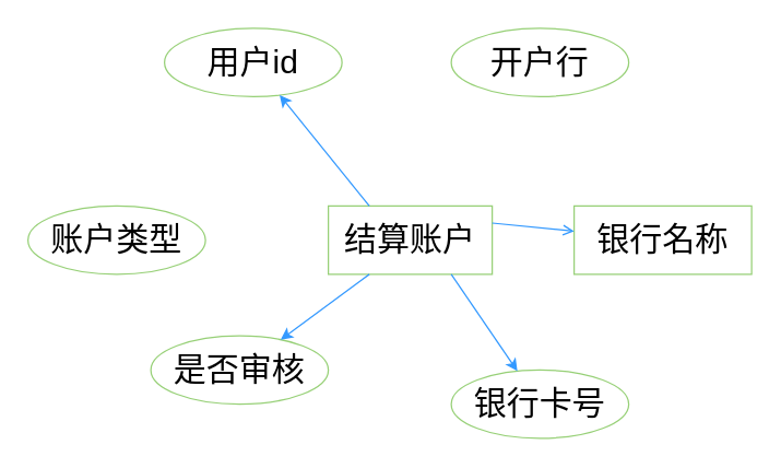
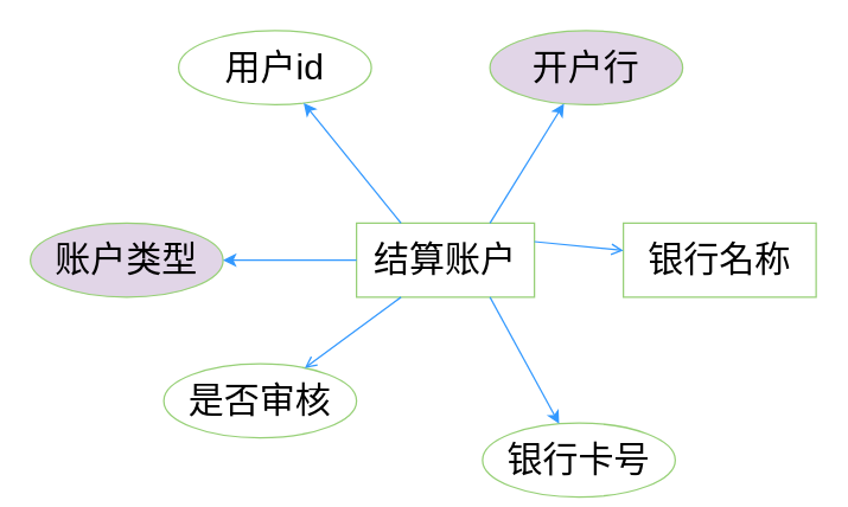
  <mxCell id="0" />
  <mxCell id="1" parent="0" />
  <mxCell id="2" value="&lt;span style=&quot;font-size: 24px;&quot;&gt;结算账户&lt;/span&gt;" style="rounded=0;whiteSpace=wrap;html=1;strokeColor=#97D077;" vertex="1" parent="1"><mxGeometry x="240" y="150" width="120" height="50" as="geometry" /></mxCell>
  <mxCell id="3" value="&lt;span style=&quot;font-size: 24px;&quot;&gt;银行名称&lt;/span&gt;" style="whiteSpace=wrap;html=1;strokeColor=#97D077;rounded=0;" vertex="1" parent="1"><mxGeometry x="420" y="150" width="130" height="50" as="geometry" /></mxCell>
- <mxCell id="4" value="&lt;span style=&quot;font-size: 24px;&quot;&gt;账户类型&lt;/span&gt;" style="ellipse;whiteSpace=wrap;html=1;strokeColor=#97D077;" vertex="1" parent="1"><mxGeometry x="20" y="150" width="130" height="50" as="geometry" /></mxCell>
+ <mxCell id="4" value="&lt;span style=&quot;font-size: 24px;&quot;&gt;账户类型&lt;/span&gt;" style="ellipse;whiteSpace=wrap;html=1;strokeColor=#97D077;fillColor=#e1d5e7;" vertex="1" parent="1"><mxGeometry x="20" y="150" width="130" height="50" as="geometry" /></mxCell>
  <mxCell id="5" value="&lt;span style=&quot;font-size: 24px;&quot;&gt;是否审核&lt;/span&gt;" style="ellipse;whiteSpace=wrap;html=1;strokeColor=#97D077;" vertex="1" parent="1"><mxGeometry x="110" y="245" width="130" height="50" as="geometry" /></mxCell>
- <mxCell id="6" value="&lt;span style=&quot;font-size: 24px;&quot;&gt;银行卡号&lt;/span&gt;" style="ellipse;whiteSpace=wrap;html=1;strokeColor=#97D077;" vertex="1" parent="1"><mxGeometry x="330" y="270" width="130" height="50" as="geometry" /></mxCell>
- <mxCell id="7" value="&lt;span style=&quot;font-size: 24px;&quot;&gt;开户行&lt;/span&gt;" style="ellipse;whiteSpace=wrap;html=1;strokeColor=#97D077;" vertex="1" parent="1"><mxGeometry x="330" y="20" width="130" height="50" as="geometry" /></mxCell>
+ <mxCell id="6" value="&lt;span style=&quot;font-size: 24px;&quot;&gt;银行卡号&lt;/span&gt;" style="ellipse;whiteSpace=wrap;html=1;strokeColor=#97D077;" vertex="1" parent="1"><mxGeometry x="325" y="285" width="130" height="50" as="geometry" /></mxCell>
+ <mxCell id="7" value="&lt;span style=&quot;font-size: 24px;&quot;&gt;开户行&lt;/span&gt;" style="ellipse;whiteSpace=wrap;html=1;strokeColor=#97D077;fillColor=#e1d5e7;" vertex="1" parent="1"><mxGeometry x="330" y="20" width="130" height="50" as="geometry" /></mxCell>
  <mxCell id="8" value="&lt;span style=&quot;font-size: 24px;&quot;&gt;用户id&lt;/span&gt;" style="ellipse;whiteSpace=wrap;html=1;strokeColor=#97D077;" vertex="1" parent="1"><mxGeometry x="120" y="20" width="130" height="50" as="geometry" /></mxCell>
  <mxCell id="9" value="" style="endArrow=open;html=1;rounded=0;exitX=1;exitY=0.25;exitDx=0;exitDy=0;strokeColor=#3399FF;" edge="1" parent="1" source="2" target="3"><mxGeometry width="50" height="50" relative="1" as="geometry"><mxPoint x="330" y="172.5" as="sourcePoint" /><mxPoint x="398.326" y="157.242" as="targetPoint" /></mxGeometry></mxCell>
+ <mxCell id="10" value="" style="endArrow=classic;html=1;rounded=0;exitX=0.75;exitY=0;exitDx=0;exitDy=0;strokeColor=#3399FF;" edge="1" parent="1" source="2" target="7"><mxGeometry width="50" height="50" relative="1" as="geometry"><mxPoint x="340" y="182.5" as="sourcePoint" /><mxPoint x="408.326" y="167.242" as="targetPoint" /></mxGeometry></mxCell>
  <mxCell id="11" value="" style="endArrow=classic;html=1;rounded=0;exitX=0.75;exitY=1;exitDx=0;exitDy=0;strokeColor=#3399FF;" edge="1" parent="1" source="2" target="6"><mxGeometry width="50" height="50" relative="1" as="geometry"><mxPoint x="350" y="192.5" as="sourcePoint" /><mxPoint x="418.326" y="177.242" as="targetPoint" /></mxGeometry></mxCell>
  <mxCell id="12" value="" style="endArrow=classic;html=1;rounded=0;exitX=0.25;exitY=0;exitDx=0;exitDy=0;strokeColor=#3399FF;" edge="1" parent="1" source="2" target="8"><mxGeometry width="50" height="50" relative="1" as="geometry"><mxPoint x="360" y="202.5" as="sourcePoint" /><mxPoint x="428.326" y="187.242" as="targetPoint" /></mxGeometry></mxCell>
- <mxCell id="14" value="" style="endArrow=classic;html=1;rounded=0;exitX=0.25;exitY=1;exitDx=0;exitDy=0;strokeColor=#3399FF;" edge="1" parent="1" source="2" target="5"><mxGeometry width="50" height="50" relative="1" as="geometry"><mxPoint x="380" y="222.5" as="sourcePoint" /><mxPoint x="448.326" y="207.242" as="targetPoint" /></mxGeometry></mxCell>
+ <mxCell id="13" value="" style="endArrow=classic;html=1;rounded=0;strokeColor=#3399FF;" edge="1" parent="1" source="2" target="4"><mxGeometry width="50" height="50" relative="1" as="geometry"><mxPoint x="230" y="170" as="sourcePoint" /><mxPoint x="438.326" y="197.242" as="targetPoint" /></mxGeometry></mxCell>
+ <mxCell id="14" value="" style="endArrow=open;html=1;rounded=0;exitX=0.25;exitY=1;exitDx=0;exitDy=0;strokeColor=#3399FF;" edge="1" parent="1" source="2" target="5"><mxGeometry width="50" height="50" relative="1" as="geometry"><mxPoint x="380" y="222.5" as="sourcePoint" /><mxPoint x="448.326" y="207.242" as="targetPoint" /></mxGeometry></mxCell>
